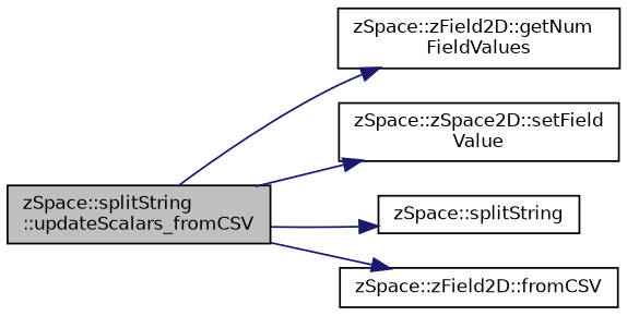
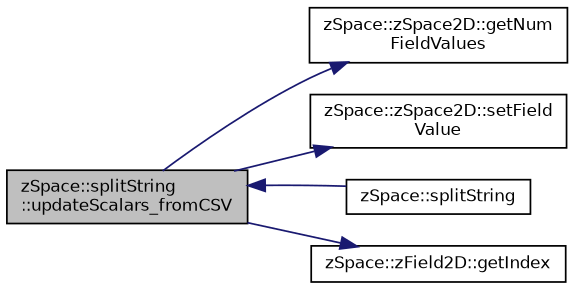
  digraph {
    rankdir=LR
    node [color=black fillcolor=white fontname=Helvetica fontsize=10 shape=record style=filled]
    edge [color=midnightblue fontname=Helvetica fontsize=10 labelfontname=Helvetica labelfontsize=10 style=solid]
    n1 [fillcolor=grey75 fontcolor=black height=0.2 label="zSpace::splitString\l::updateScalars_fromCSV" width=0.4]
-   n2 [height=0.2 label="zSpace::zField2D::getNum\lFieldValues" width=0.4]
+   n2 [height=0.2 label="zSpace::zSpace2D::getNum\lFieldValues" width=0.4]
    n3 [height=0.2 label="zSpace::zSpace2D::setField\lValue" width=0.4]
    n4 [height=0.2 label="zSpace::splitString" width=0.4]
-   n5 [height=0.2 label="zSpace::zField2D::fromCSV" width=0.4]
+   n5 [height=0.2 label="zSpace::zField2D::getIndex" width=0.4]
    n1 -> n2
    n1 -> n3
-   n1 -> n4
+   n4 -> n1
    n1 -> n5
  }
